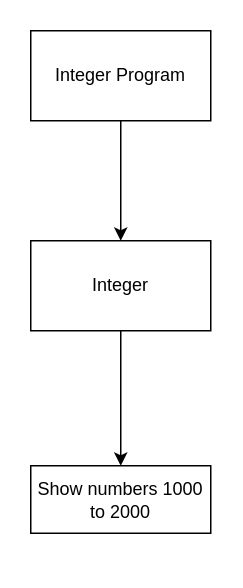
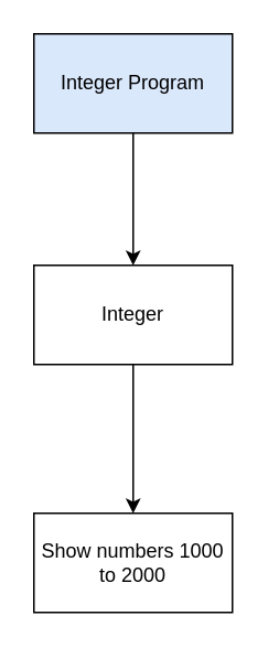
  <mxCell id="0" />
  <mxCell id="1" parent="0" />
  <mxCell id="2" style="edgeStyle=orthogonalEdgeStyle;shape=connector;rounded=0;jumpStyle=line;html=1;labelBackgroundColor=default;fontFamily=Helvetica;fontSize=11;fontColor=default;endArrow=classic;strokeColor=default;" parent="1" source="3" target="5" edge="1"><mxGeometry relative="1" as="geometry"><Array as="points"><mxPoint x="80" y="100" /><mxPoint x="80" y="100" /></Array></mxGeometry></mxCell>
- <mxCell id="3" value="Integer Program" style="rounded=0;whiteSpace=wrap;html=1;" parent="1" vertex="1"><mxGeometry x="20" y="20" width="120" height="60" as="geometry" /></mxCell>
+ <mxCell id="3" value="Integer Program" style="rounded=0;whiteSpace=wrap;html=1;fillColor=#dae8fc;" parent="1" vertex="1"><mxGeometry x="20" y="20" width="120" height="60" as="geometry" /></mxCell>
  <mxCell id="4" style="edgeStyle=none;html=1;exitX=0.5;exitY=1;exitDx=0;exitDy=0;rounded=0;entryX=0.5;entryY=0;entryDx=0;entryDy=0;" parent="1" source="5" target="6" edge="1"><mxGeometry relative="1" as="geometry"><Array as="points" /><mxPoint x="360" y="310" as="targetPoint" /></mxGeometry></mxCell>
  <mxCell id="5" value="Integer" style="rounded=0;whiteSpace=wrap;html=1;" parent="1" vertex="1"><mxGeometry x="20" y="160" width="120" height="60" as="geometry" /></mxCell>
- <mxCell id="6" value="Show numbers 1000 to 2000" style="rounded=0;whiteSpace=wrap;html=1;" parent="1" vertex="1"><mxGeometry x="20" y="310" width="120" height="45" as="geometry" /></mxCell>
+ <mxCell id="6" value="Show numbers 1000 to 2000" style="rounded=0;whiteSpace=wrap;html=1;" parent="1" vertex="1"><mxGeometry x="20" y="310" width="120" height="60" as="geometry" /></mxCell>
